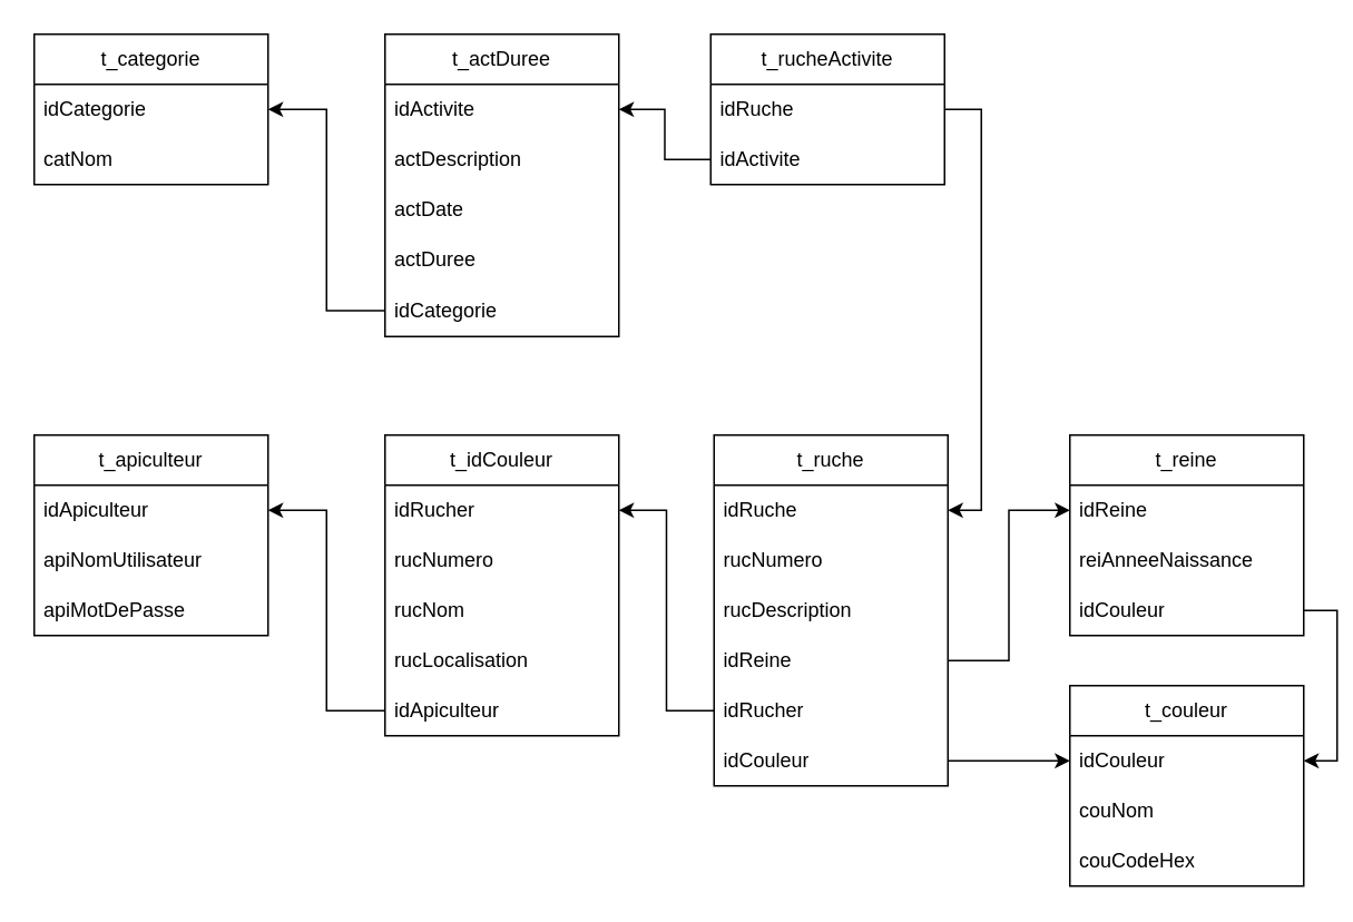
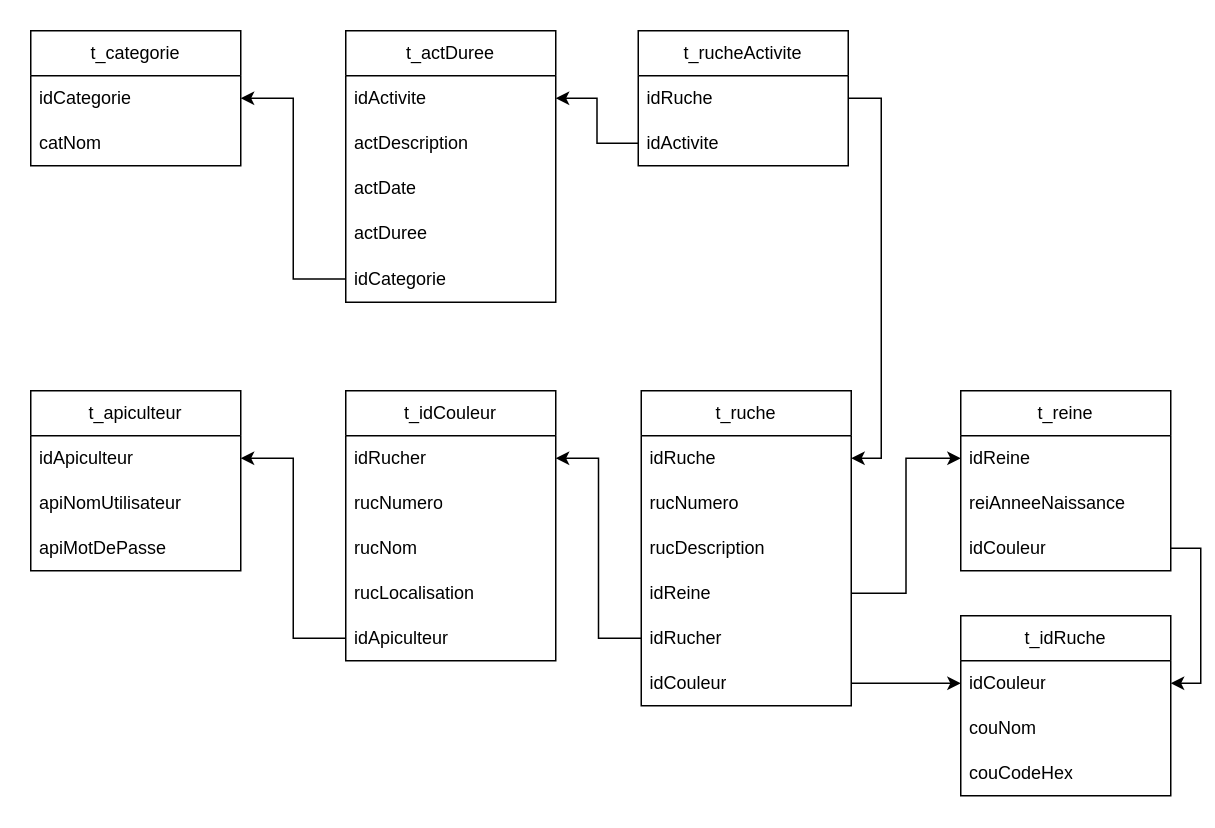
  <mxCell id="0" />
  <mxCell id="1" parent="0" />
  <mxCell id="2" value="t_idCouleur" style="swimlane;fontStyle=0;childLayout=stackLayout;horizontal=1;startSize=30;horizontalStack=0;resizeParent=1;resizeParentMax=0;resizeLast=0;collapsible=1;marginBottom=0;whiteSpace=wrap;html=1;" vertex="1" parent="1"><mxGeometry x="230" y="260" width="140" height="180" as="geometry" /></mxCell>
  <mxCell id="3" value="idRucher" style="text;strokeColor=none;fillColor=none;align=left;verticalAlign=middle;spacingLeft=4;spacingRight=4;overflow=hidden;points=[[0,0.5],[1,0.5]];portConstraint=eastwest;rotatable=0;whiteSpace=wrap;html=1;" vertex="1" parent="2"><mxGeometry y="30" width="140" height="30" as="geometry" /></mxCell>
  <mxCell id="4" value="&lt;div&gt;rucNumero&lt;/div&gt;" style="text;strokeColor=none;fillColor=none;align=left;verticalAlign=middle;spacingLeft=4;spacingRight=4;overflow=hidden;points=[[0,0.5],[1,0.5]];portConstraint=eastwest;rotatable=0;whiteSpace=wrap;html=1;" vertex="1" parent="2"><mxGeometry y="60" width="140" height="30" as="geometry" /></mxCell>
  <mxCell id="5" value="&lt;div&gt;rucNom&lt;/div&gt;" style="text;strokeColor=none;fillColor=none;align=left;verticalAlign=middle;spacingLeft=4;spacingRight=4;overflow=hidden;points=[[0,0.5],[1,0.5]];portConstraint=eastwest;rotatable=0;whiteSpace=wrap;html=1;" vertex="1" parent="2"><mxGeometry y="90" width="140" height="30" as="geometry" /></mxCell>
  <mxCell id="6" value="rucLocalisation" style="text;strokeColor=none;fillColor=none;align=left;verticalAlign=middle;spacingLeft=4;spacingRight=4;overflow=hidden;points=[[0,0.5],[1,0.5]];portConstraint=eastwest;rotatable=0;whiteSpace=wrap;html=1;" vertex="1" parent="2"><mxGeometry y="120" width="140" height="30" as="geometry" /></mxCell>
  <mxCell id="7" value="idApiculteur" style="text;strokeColor=none;fillColor=none;align=left;verticalAlign=middle;spacingLeft=4;spacingRight=4;overflow=hidden;points=[[0,0.5],[1,0.5]];portConstraint=eastwest;rotatable=0;whiteSpace=wrap;html=1;" vertex="1" parent="2"><mxGeometry y="150" width="140" height="30" as="geometry" /></mxCell>
  <mxCell id="8" value="t_ruche" style="swimlane;fontStyle=0;childLayout=stackLayout;horizontal=1;startSize=30;horizontalStack=0;resizeParent=1;resizeParentMax=0;resizeLast=0;collapsible=1;marginBottom=0;whiteSpace=wrap;html=1;" vertex="1" parent="1"><mxGeometry x="427" y="260" width="140" height="210" as="geometry" /></mxCell>
  <mxCell id="9" value="idRuche" style="text;strokeColor=none;fillColor=none;align=left;verticalAlign=middle;spacingLeft=4;spacingRight=4;overflow=hidden;points=[[0,0.5],[1,0.5]];portConstraint=eastwest;rotatable=0;whiteSpace=wrap;html=1;" vertex="1" parent="8"><mxGeometry y="30" width="140" height="30" as="geometry" /></mxCell>
  <mxCell id="10" value="rucNumero" style="text;strokeColor=none;fillColor=none;align=left;verticalAlign=middle;spacingLeft=4;spacingRight=4;overflow=hidden;points=[[0,0.5],[1,0.5]];portConstraint=eastwest;rotatable=0;whiteSpace=wrap;html=1;" vertex="1" parent="8"><mxGeometry y="60" width="140" height="30" as="geometry" /></mxCell>
  <mxCell id="11" value="rucDescription" style="text;strokeColor=none;fillColor=none;align=left;verticalAlign=middle;spacingLeft=4;spacingRight=4;overflow=hidden;points=[[0,0.5],[1,0.5]];portConstraint=eastwest;rotatable=0;whiteSpace=wrap;html=1;" vertex="1" parent="8"><mxGeometry y="90" width="140" height="30" as="geometry" /></mxCell>
  <mxCell id="12" value="idReine" style="text;strokeColor=none;fillColor=none;align=left;verticalAlign=middle;spacingLeft=4;spacingRight=4;overflow=hidden;points=[[0,0.5],[1,0.5]];portConstraint=eastwest;rotatable=0;whiteSpace=wrap;html=1;" vertex="1" parent="8"><mxGeometry y="120" width="140" height="30" as="geometry" /></mxCell>
  <mxCell id="13" value="idRucher" style="text;strokeColor=none;fillColor=none;align=left;verticalAlign=middle;spacingLeft=4;spacingRight=4;overflow=hidden;points=[[0,0.5],[1,0.5]];portConstraint=eastwest;rotatable=0;whiteSpace=wrap;html=1;" vertex="1" parent="8"><mxGeometry y="150" width="140" height="30" as="geometry" /></mxCell>
  <mxCell id="14" value="idCouleur" style="text;strokeColor=none;fillColor=none;align=left;verticalAlign=middle;spacingLeft=4;spacingRight=4;overflow=hidden;points=[[0,0.5],[1,0.5]];portConstraint=eastwest;rotatable=0;whiteSpace=wrap;html=1;" vertex="1" parent="8"><mxGeometry y="180" width="140" height="30" as="geometry" /></mxCell>
  <mxCell id="15" value="t_apiculteur" style="swimlane;fontStyle=0;childLayout=stackLayout;horizontal=1;startSize=30;horizontalStack=0;resizeParent=1;resizeParentMax=0;resizeLast=0;collapsible=1;marginBottom=0;whiteSpace=wrap;html=1;" vertex="1" parent="1"><mxGeometry x="20" y="260" width="140" height="120" as="geometry" /></mxCell>
  <mxCell id="16" value="idApiculteur" style="text;strokeColor=none;fillColor=none;align=left;verticalAlign=middle;spacingLeft=4;spacingRight=4;overflow=hidden;points=[[0,0.5],[1,0.5]];portConstraint=eastwest;rotatable=0;whiteSpace=wrap;html=1;" vertex="1" parent="15"><mxGeometry y="30" width="140" height="30" as="geometry" /></mxCell>
  <mxCell id="17" value="apiNomUtilisateur" style="text;strokeColor=none;fillColor=none;align=left;verticalAlign=middle;spacingLeft=4;spacingRight=4;overflow=hidden;points=[[0,0.5],[1,0.5]];portConstraint=eastwest;rotatable=0;whiteSpace=wrap;html=1;" vertex="1" parent="15"><mxGeometry y="60" width="140" height="30" as="geometry" /></mxCell>
  <mxCell id="18" value="apiMotDePasse" style="text;strokeColor=none;fillColor=none;align=left;verticalAlign=middle;spacingLeft=4;spacingRight=4;overflow=hidden;points=[[0,0.5],[1,0.5]];portConstraint=eastwest;rotatable=0;whiteSpace=wrap;html=1;" vertex="1" parent="15"><mxGeometry y="90" width="140" height="30" as="geometry" /></mxCell>
  <mxCell id="19" value="t_actDuree" style="swimlane;fontStyle=0;childLayout=stackLayout;horizontal=1;startSize=30;horizontalStack=0;resizeParent=1;resizeParentMax=0;resizeLast=0;collapsible=1;marginBottom=0;whiteSpace=wrap;html=1;" vertex="1" parent="1"><mxGeometry x="230" width="140" height="181" as="geometry" y="20" /></mxCell>
  <mxCell id="20" value="idActivite" style="text;strokeColor=none;fillColor=none;align=left;verticalAlign=middle;spacingLeft=4;spacingRight=4;overflow=hidden;points=[[0,0.5],[1,0.5]];portConstraint=eastwest;rotatable=0;whiteSpace=wrap;html=1;" vertex="1" parent="19"><mxGeometry y="30" width="140" height="30" as="geometry" /></mxCell>
  <mxCell id="21" value="actDescription" style="text;strokeColor=none;fillColor=none;align=left;verticalAlign=middle;spacingLeft=4;spacingRight=4;overflow=hidden;points=[[0,0.5],[1,0.5]];portConstraint=eastwest;rotatable=0;whiteSpace=wrap;html=1;" vertex="1" parent="19"><mxGeometry y="60" width="140" height="30" as="geometry" /></mxCell>
  <mxCell id="22" value="&lt;div&gt;actDate&lt;/div&gt;" style="text;strokeColor=none;fillColor=none;align=left;verticalAlign=middle;spacingLeft=4;spacingRight=4;overflow=hidden;points=[[0,0.5],[1,0.5]];portConstraint=eastwest;rotatable=0;whiteSpace=wrap;html=1;" vertex="1" parent="19"><mxGeometry y="90" width="140" height="30" as="geometry" /></mxCell>
  <mxCell id="23" value="&lt;div&gt;actDuree&lt;/div&gt;" style="text;strokeColor=none;fillColor=none;align=left;verticalAlign=middle;spacingLeft=4;spacingRight=4;overflow=hidden;points=[[0,0.5],[1,0.5]];portConstraint=eastwest;rotatable=0;whiteSpace=wrap;html=1;" vertex="1" parent="19"><mxGeometry y="120" width="140" height="30" as="geometry" /></mxCell>
  <mxCell id="24" value="idCategorie" style="text;strokeColor=none;fillColor=none;align=left;verticalAlign=middle;spacingLeft=4;spacingRight=4;overflow=hidden;points=[[0,0.5],[1,0.5]];portConstraint=eastwest;rotatable=0;whiteSpace=wrap;html=1;" vertex="1" parent="19"><mxGeometry y="150" width="140" height="31" as="geometry" /></mxCell>
  <mxCell id="25" value="t_categorie" style="swimlane;fontStyle=0;childLayout=stackLayout;horizontal=1;startSize=30;horizontalStack=0;resizeParent=1;resizeParentMax=0;resizeLast=0;collapsible=1;marginBottom=0;whiteSpace=wrap;html=1;" vertex="1" parent="1"><mxGeometry x="20" width="140" height="90" as="geometry" y="20" /></mxCell>
  <mxCell id="26" value="idCategorie" style="text;strokeColor=none;fillColor=none;align=left;verticalAlign=middle;spacingLeft=4;spacingRight=4;overflow=hidden;points=[[0,0.5],[1,0.5]];portConstraint=eastwest;rotatable=0;whiteSpace=wrap;html=1;" vertex="1" parent="25"><mxGeometry y="30" width="140" height="30" as="geometry" /></mxCell>
  <mxCell id="27" value="catNom" style="text;strokeColor=none;fillColor=none;align=left;verticalAlign=middle;spacingLeft=4;spacingRight=4;overflow=hidden;points=[[0,0.5],[1,0.5]];portConstraint=eastwest;rotatable=0;whiteSpace=wrap;html=1;" vertex="1" parent="25"><mxGeometry y="60" width="140" height="30" as="geometry" /></mxCell>
  <mxCell id="28" value="t_reine" style="swimlane;fontStyle=0;childLayout=stackLayout;horizontal=1;startSize=30;horizontalStack=0;resizeParent=1;resizeParentMax=0;resizeLast=0;collapsible=1;marginBottom=0;whiteSpace=wrap;html=1;" vertex="1" parent="1"><mxGeometry x="640" y="260" width="140" height="120" as="geometry" /></mxCell>
  <mxCell id="29" value="idReine" style="text;strokeColor=none;fillColor=none;align=left;verticalAlign=middle;spacingLeft=4;spacingRight=4;overflow=hidden;points=[[0,0.5],[1,0.5]];portConstraint=eastwest;rotatable=0;whiteSpace=wrap;html=1;" vertex="1" parent="28"><mxGeometry y="30" width="140" height="30" as="geometry" /></mxCell>
  <mxCell id="30" value="reiAnneeNaissance" style="text;strokeColor=none;fillColor=none;align=left;verticalAlign=middle;spacingLeft=4;spacingRight=4;overflow=hidden;points=[[0,0.5],[1,0.5]];portConstraint=eastwest;rotatable=0;whiteSpace=wrap;html=1;" vertex="1" parent="28"><mxGeometry y="60" width="140" height="30" as="geometry" /></mxCell>
  <mxCell id="31" value="idCouleur" style="text;strokeColor=none;fillColor=none;align=left;verticalAlign=middle;spacingLeft=4;spacingRight=4;overflow=hidden;points=[[0,0.5],[1,0.5]];portConstraint=eastwest;rotatable=0;whiteSpace=wrap;html=1;" vertex="1" parent="28"><mxGeometry y="90" width="140" height="30" as="geometry" /></mxCell>
- <mxCell id="32" value="t_couleur" style="swimlane;fontStyle=0;childLayout=stackLayout;horizontal=1;startSize=30;horizontalStack=0;resizeParent=1;resizeParentMax=0;resizeLast=0;collapsible=1;marginBottom=0;whiteSpace=wrap;html=1;" vertex="1" parent="1"><mxGeometry x="640" y="410" width="140" height="120" as="geometry" /></mxCell>
+ <mxCell id="32" value="t_idRuche" style="swimlane;fontStyle=0;childLayout=stackLayout;horizontal=1;startSize=30;horizontalStack=0;resizeParent=1;resizeParentMax=0;resizeLast=0;collapsible=1;marginBottom=0;whiteSpace=wrap;html=1;" vertex="1" parent="1"><mxGeometry x="640" y="410" width="140" height="120" as="geometry" /></mxCell>
  <mxCell id="33" value="idCouleur" style="text;strokeColor=none;fillColor=none;align=left;verticalAlign=middle;spacingLeft=4;spacingRight=4;overflow=hidden;points=[[0,0.5],[1,0.5]];portConstraint=eastwest;rotatable=0;whiteSpace=wrap;html=1;" vertex="1" parent="32"><mxGeometry y="30" width="140" height="30" as="geometry" /></mxCell>
  <mxCell id="34" value="couNom" style="text;strokeColor=none;fillColor=none;align=left;verticalAlign=middle;spacingLeft=4;spacingRight=4;overflow=hidden;points=[[0,0.5],[1,0.5]];portConstraint=eastwest;rotatable=0;whiteSpace=wrap;html=1;" vertex="1" parent="32"><mxGeometry y="60" width="140" height="30" as="geometry" /></mxCell>
  <mxCell id="35" value="couCodeHex" style="text;strokeColor=none;fillColor=none;align=left;verticalAlign=middle;spacingLeft=4;spacingRight=4;overflow=hidden;points=[[0,0.5],[1,0.5]];portConstraint=eastwest;rotatable=0;whiteSpace=wrap;html=1;" vertex="1" parent="32"><mxGeometry y="90" width="140" height="30" as="geometry" /></mxCell>
  <mxCell id="36" style="rounded=0;orthogonalLoop=1;jettySize=auto;html=1;exitX=0;exitY=0.5;exitDx=0;exitDy=0;entryX=1;entryY=0.5;entryDx=0;entryDy=0;edgeStyle=orthogonalEdgeStyle;elbow=vertical;" edge="1" parent="1" source="7" target="16"><mxGeometry relative="1" as="geometry" /></mxCell>
  <mxCell id="37" style="rounded=0;orthogonalLoop=1;jettySize=auto;html=1;exitX=0;exitY=0.5;exitDx=0;exitDy=0;entryX=1;entryY=0.5;entryDx=0;entryDy=0;edgeStyle=orthogonalEdgeStyle;" edge="1" parent="1" source="13" target="3"><mxGeometry relative="1" as="geometry" /></mxCell>
  <mxCell id="38" style="edgeStyle=orthogonalEdgeStyle;rounded=0;orthogonalLoop=1;jettySize=auto;html=1;exitX=1;exitY=0.5;exitDx=0;exitDy=0;entryX=0;entryY=0.5;entryDx=0;entryDy=0;" edge="1" parent="1" source="14" target="33"><mxGeometry relative="1" as="geometry" /></mxCell>
  <mxCell id="39" style="edgeStyle=orthogonalEdgeStyle;rounded=0;orthogonalLoop=1;jettySize=auto;html=1;exitX=1;exitY=0.5;exitDx=0;exitDy=0;entryX=0;entryY=0.5;entryDx=0;entryDy=0;" edge="1" parent="1" source="12" target="29"><mxGeometry relative="1" as="geometry" /></mxCell>
  <mxCell id="40" style="edgeStyle=orthogonalEdgeStyle;rounded=0;orthogonalLoop=1;jettySize=auto;html=1;exitX=1;exitY=0.5;exitDx=0;exitDy=0;entryX=1;entryY=0.5;entryDx=0;entryDy=0;" edge="1" parent="1" source="31" target="33"><mxGeometry relative="1" as="geometry" /></mxCell>
  <mxCell id="41" style="edgeStyle=orthogonalEdgeStyle;rounded=0;orthogonalLoop=1;jettySize=auto;html=1;exitX=0;exitY=0.5;exitDx=0;exitDy=0;entryX=1;entryY=0.5;entryDx=0;entryDy=0;" edge="1" parent="1" source="24" target="26"><mxGeometry relative="1" as="geometry" /></mxCell>
  <mxCell id="42" value="t_rucheActivite" style="swimlane;fontStyle=0;childLayout=stackLayout;horizontal=1;startSize=30;horizontalStack=0;resizeParent=1;resizeParentMax=0;resizeLast=0;collapsible=1;marginBottom=0;whiteSpace=wrap;html=1;" vertex="1" parent="1"><mxGeometry x="425" width="140" height="90" as="geometry" y="20" /></mxCell>
  <mxCell id="43" value="idRuche" style="text;strokeColor=none;fillColor=none;align=left;verticalAlign=middle;spacingLeft=4;spacingRight=4;overflow=hidden;points=[[0,0.5],[1,0.5]];portConstraint=eastwest;rotatable=0;whiteSpace=wrap;html=1;" vertex="1" parent="42"><mxGeometry y="30" width="140" height="30" as="geometry" /></mxCell>
  <mxCell id="44" value="idActivite" style="text;strokeColor=none;fillColor=none;align=left;verticalAlign=middle;spacingLeft=4;spacingRight=4;overflow=hidden;points=[[0,0.5],[1,0.5]];portConstraint=eastwest;rotatable=0;whiteSpace=wrap;html=1;" vertex="1" parent="42"><mxGeometry y="60" width="140" height="30" as="geometry" /></mxCell>
  <mxCell id="45" style="edgeStyle=orthogonalEdgeStyle;rounded=0;orthogonalLoop=1;jettySize=auto;html=1;exitX=1;exitY=0.5;exitDx=0;exitDy=0;entryX=1;entryY=0.5;entryDx=0;entryDy=0;" edge="1" parent="1" source="43" target="9"><mxGeometry relative="1" as="geometry" /></mxCell>
  <mxCell id="46" style="edgeStyle=orthogonalEdgeStyle;rounded=0;orthogonalLoop=1;jettySize=auto;html=1;exitX=0;exitY=0.5;exitDx=0;exitDy=0;entryX=1;entryY=0.5;entryDx=0;entryDy=0;" edge="1" parent="1" source="44" target="20"><mxGeometry relative="1" as="geometry" /></mxCell>
